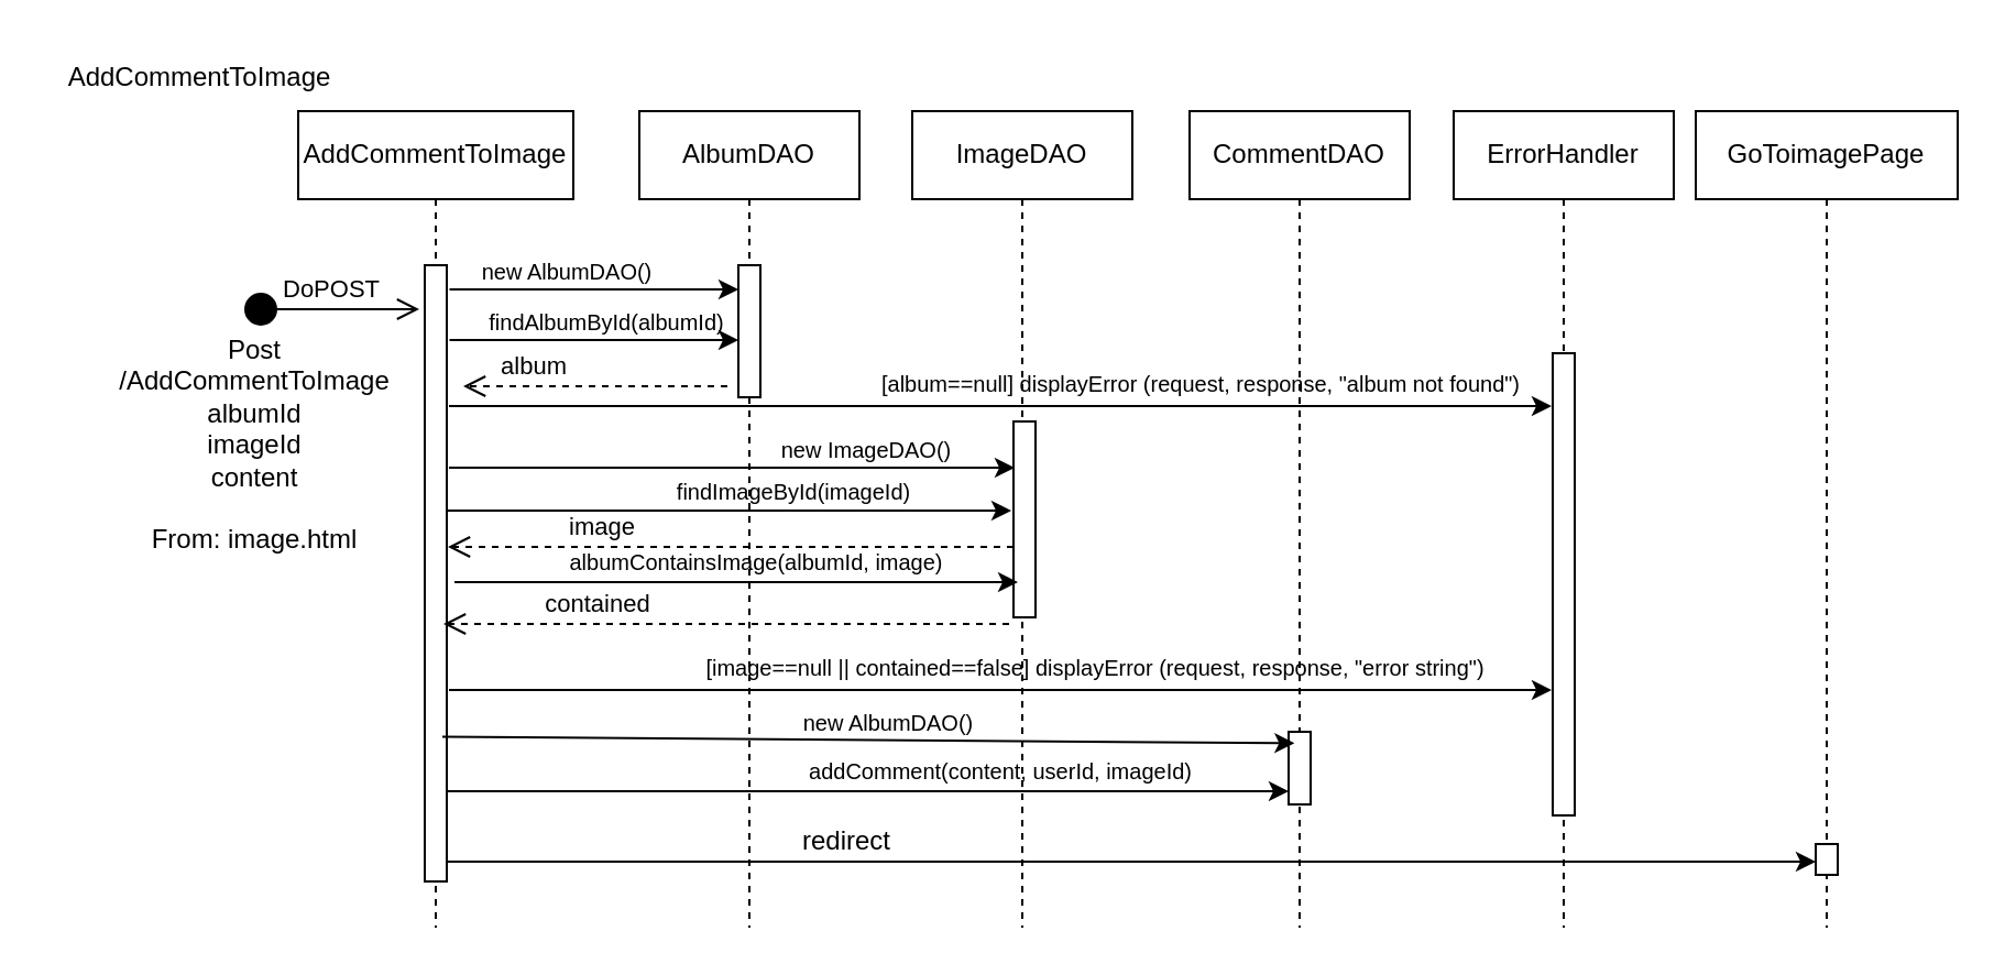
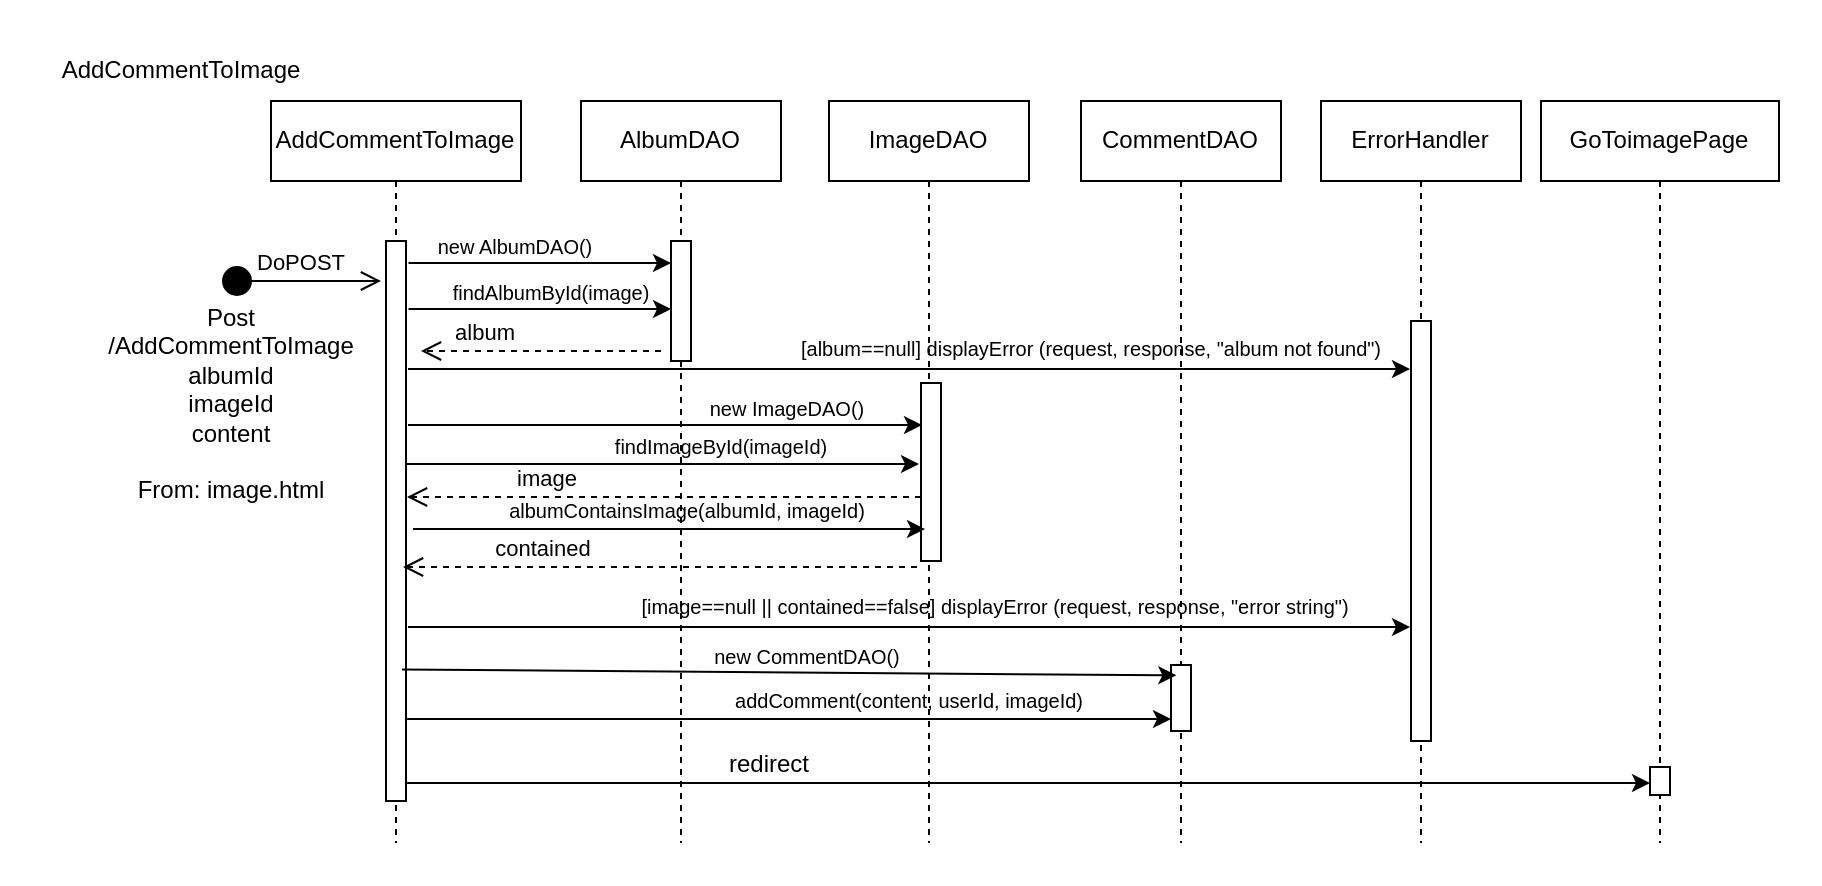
  <mxCell id="0" />
  <mxCell id="1" parent="0" />
  <mxCell id="2" value="AddCommentToImage" style="shape=umlLifeline;perimeter=lifelinePerimeter;whiteSpace=wrap;html=1;container=0;dropTarget=0;collapsible=0;recursiveResize=0;outlineConnect=0;portConstraint=eastwest;newEdgeStyle={&quot;edgeStyle&quot;:&quot;elbowEdgeStyle&quot;,&quot;elbow&quot;:&quot;vertical&quot;,&quot;curved&quot;:0,&quot;rounded&quot;:0};" parent="1" vertex="1"><mxGeometry x="135" y="50" width="125" height="371" as="geometry" /></mxCell>
  <mxCell id="3" value="" style="html=1;points=[];perimeter=orthogonalPerimeter;outlineConnect=0;targetShapes=umlLifeline;portConstraint=eastwest;newEdgeStyle={&quot;edgeStyle&quot;:&quot;elbowEdgeStyle&quot;,&quot;elbow&quot;:&quot;vertical&quot;,&quot;curved&quot;:0,&quot;rounded&quot;:0};" parent="2" vertex="1"><mxGeometry x="57.5" y="70" width="10" height="280" as="geometry" /></mxCell>
  <mxCell id="4" value="CommentDAO" style="shape=umlLifeline;perimeter=lifelinePerimeter;whiteSpace=wrap;html=1;container=0;dropTarget=0;collapsible=0;recursiveResize=0;outlineConnect=0;portConstraint=eastwest;newEdgeStyle={&quot;edgeStyle&quot;:&quot;elbowEdgeStyle&quot;,&quot;elbow&quot;:&quot;vertical&quot;,&quot;curved&quot;:0,&quot;rounded&quot;:0};" parent="1" vertex="1"><mxGeometry x="540" y="50" width="100" height="371" as="geometry" /></mxCell>
  <mxCell id="5" value="" style="html=1;points=[];perimeter=orthogonalPerimeter;outlineConnect=0;targetShapes=umlLifeline;portConstraint=eastwest;newEdgeStyle={&quot;edgeStyle&quot;:&quot;elbowEdgeStyle&quot;,&quot;elbow&quot;:&quot;vertical&quot;,&quot;curved&quot;:0,&quot;rounded&quot;:0};" parent="4" vertex="1"><mxGeometry x="45" y="282" width="10" height="33" as="geometry" /></mxCell>
  <mxCell id="6" value="DoPOST" style="html=1;verticalAlign=bottom;startArrow=circle;startFill=1;endArrow=open;startSize=6;endSize=8;curved=0;rounded=0;" parent="1" edge="1"><mxGeometry width="80" relative="1" as="geometry"><mxPoint x="110" y="140" as="sourcePoint" /><mxPoint x="190" y="140" as="targetPoint" /></mxGeometry></mxCell>
  <mxCell id="7" value="" style="endArrow=classic;html=1;rounded=0;exitX=1.02;exitY=0.085;exitDx=0;exitDy=0;exitPerimeter=0;entryX=0.267;entryY=0.157;entryDx=0;entryDy=0;entryPerimeter=0;" parent="1" target="5" edge="1"><mxGeometry width="50" height="50" relative="1" as="geometry"><mxPoint x="200.5" y="334.22" as="sourcePoint" /><mxPoint x="567.5" y="334.17" as="targetPoint" /></mxGeometry></mxCell>
  <mxCell id="8" value="GoToimagePage" style="shape=umlLifeline;perimeter=lifelinePerimeter;whiteSpace=wrap;html=1;container=0;dropTarget=0;collapsible=0;recursiveResize=0;outlineConnect=0;portConstraint=eastwest;newEdgeStyle={&quot;edgeStyle&quot;:&quot;elbowEdgeStyle&quot;,&quot;elbow&quot;:&quot;vertical&quot;,&quot;curved&quot;:0,&quot;rounded&quot;:0};" parent="1" vertex="1"><mxGeometry x="770" y="50" width="119" height="371" as="geometry" /></mxCell>
  <mxCell id="9" value="" style="html=1;points=[];perimeter=orthogonalPerimeter;outlineConnect=0;targetShapes=umlLifeline;portConstraint=eastwest;newEdgeStyle={&quot;edgeStyle&quot;:&quot;elbowEdgeStyle&quot;,&quot;elbow&quot;:&quot;vertical&quot;,&quot;curved&quot;:0,&quot;rounded&quot;:0};" parent="8" vertex="1"><mxGeometry x="54.5" y="333" width="10" height="14" as="geometry" /></mxCell>
  <mxCell id="10" value="AddCommentToImage" style="text;html=1;align=center;verticalAlign=middle;resizable=0;points=[];autosize=1;strokeColor=none;fillColor=none;" parent="1" vertex="1"><mxGeometry x="20" y="20" width="140" height="30" as="geometry" /></mxCell>
  <mxCell id="11" value="Post&lt;div&gt;/AddCommentToImage&lt;/div&gt;&lt;div&gt;albumId&lt;/div&gt;&lt;div&gt;imageId&lt;/div&gt;&lt;div&gt;content&lt;/div&gt;&lt;div&gt;&lt;br&gt;&lt;/div&gt;&lt;div&gt;From: image.html&lt;/div&gt;&lt;div&gt;&lt;br&gt;&lt;/div&gt;" style="text;html=1;align=center;verticalAlign=middle;resizable=0;points=[];autosize=1;strokeColor=none;fillColor=none;" parent="1" vertex="1"><mxGeometry x="40" y="144" width="150" height="130" as="geometry" /></mxCell>
- <mxCell id="12" value="&lt;font style=&quot;font-size: 10px;&quot;&gt;new AlbumDAO()&lt;/font&gt;" style="text;html=1;align=center;verticalAlign=middle;resizable=0;points=[];autosize=1;strokeColor=none;fillColor=none;" parent="1" vertex="1"><mxGeometry x="343" y="313" width="120" height="30" as="geometry" /></mxCell>
+ <mxCell id="12" value="&lt;font style=&quot;font-size: 10px;&quot;&gt;new CommentDAO()&lt;/font&gt;" style="text;html=1;align=center;verticalAlign=middle;resizable=0;points=[];autosize=1;strokeColor=none;fillColor=none;" parent="1" vertex="1"><mxGeometry x="343" y="313" width="120" height="30" as="geometry" /></mxCell>
  <mxCell id="13" value="" style="endArrow=classic;html=1;rounded=0;exitX=1.02;exitY=0.085;exitDx=0;exitDy=0;exitPerimeter=0;" parent="1" edge="1" target="5"><mxGeometry width="50" height="50" relative="1" as="geometry"><mxPoint x="202" y="359" as="sourcePoint" /><mxPoint x="590" y="359" as="targetPoint" /></mxGeometry></mxCell>
  <mxCell id="14" value="&lt;font style=&quot;font-size: 10px;&quot;&gt;addComment(content,&amp;nbsp;&lt;/font&gt;&lt;span style=&quot;font-size: 10px; background-color: initial;&quot;&gt;userId, imageId)&lt;/span&gt;" style="text;html=1;align=center;verticalAlign=middle;resizable=0;points=[];autosize=1;strokeColor=none;fillColor=none;" parent="1" vertex="1"><mxGeometry x="354" y="335" width="200" height="30" as="geometry" /></mxCell>
  <mxCell id="15" value="" style="endArrow=classic;html=1;rounded=0;" parent="1" edge="1"><mxGeometry width="50" height="50" relative="1" as="geometry"><mxPoint x="202.5" y="391" as="sourcePoint" /><mxPoint x="824.5" y="391" as="targetPoint" /></mxGeometry></mxCell>
  <mxCell id="16" value="redirect" style="text;html=1;align=center;verticalAlign=middle;resizable=0;points=[];autosize=1;strokeColor=none;fillColor=none;" parent="1" vertex="1"><mxGeometry x="354" y="367" width="60" height="30" as="geometry" /></mxCell>
  <mxCell id="17" value="ImageDAO" style="shape=umlLifeline;perimeter=lifelinePerimeter;whiteSpace=wrap;html=1;container=0;dropTarget=0;collapsible=0;recursiveResize=0;outlineConnect=0;portConstraint=eastwest;newEdgeStyle={&quot;edgeStyle&quot;:&quot;elbowEdgeStyle&quot;,&quot;elbow&quot;:&quot;vertical&quot;,&quot;curved&quot;:0,&quot;rounded&quot;:0};" vertex="1" parent="1"><mxGeometry x="414" y="50" width="100" height="371" as="geometry" /></mxCell>
  <mxCell id="18" value="" style="html=1;points=[];perimeter=orthogonalPerimeter;outlineConnect=0;targetShapes=umlLifeline;portConstraint=eastwest;newEdgeStyle={&quot;edgeStyle&quot;:&quot;elbowEdgeStyle&quot;,&quot;elbow&quot;:&quot;vertical&quot;,&quot;curved&quot;:0,&quot;rounded&quot;:0};" vertex="1" parent="17"><mxGeometry x="46" y="141" width="10" height="89" as="geometry" /></mxCell>
  <mxCell id="19" value="AlbumDAO" style="shape=umlLifeline;perimeter=lifelinePerimeter;whiteSpace=wrap;html=1;container=0;dropTarget=0;collapsible=0;recursiveResize=0;outlineConnect=0;portConstraint=eastwest;newEdgeStyle={&quot;edgeStyle&quot;:&quot;elbowEdgeStyle&quot;,&quot;elbow&quot;:&quot;vertical&quot;,&quot;curved&quot;:0,&quot;rounded&quot;:0};" vertex="1" parent="1"><mxGeometry x="290" y="50" width="100" height="371" as="geometry" /></mxCell>
  <mxCell id="20" value="" style="html=1;points=[];perimeter=orthogonalPerimeter;outlineConnect=0;targetShapes=umlLifeline;portConstraint=eastwest;newEdgeStyle={&quot;edgeStyle&quot;:&quot;elbowEdgeStyle&quot;,&quot;elbow&quot;:&quot;vertical&quot;,&quot;curved&quot;:0,&quot;rounded&quot;:0};" vertex="1" parent="19"><mxGeometry x="45" y="70" width="10" height="60" as="geometry" /></mxCell>
  <mxCell id="21" value="" style="endArrow=classic;html=1;rounded=0;exitX=1.02;exitY=0.085;exitDx=0;exitDy=0;exitPerimeter=0;" edge="1" parent="1"><mxGeometry width="50" height="50" relative="1" as="geometry"><mxPoint x="203.5" y="212" as="sourcePoint" /><mxPoint x="460.5" y="212" as="targetPoint" /></mxGeometry></mxCell>
  <mxCell id="22" value="&lt;font style=&quot;font-size: 10px;&quot;&gt;new ImageDAO()&lt;/font&gt;" style="text;html=1;align=center;verticalAlign=middle;resizable=0;points=[];autosize=1;strokeColor=none;fillColor=none;" vertex="1" parent="1"><mxGeometry x="343" y="189" width="100" height="30" as="geometry" /></mxCell>
  <mxCell id="23" value="" style="endArrow=classic;html=1;rounded=0;exitX=1.02;exitY=0.085;exitDx=0;exitDy=0;exitPerimeter=0;" edge="1" parent="1"><mxGeometry width="50" height="50" relative="1" as="geometry"><mxPoint x="203" y="231.5" as="sourcePoint" /><mxPoint x="459" y="231.5" as="targetPoint" /></mxGeometry></mxCell>
  <mxCell id="24" value="&lt;span style=&quot;font-size: 10px;&quot;&gt;findImageById(imageId)&lt;/span&gt;" style="text;html=1;align=center;verticalAlign=middle;resizable=0;points=[];autosize=1;strokeColor=none;fillColor=none;" vertex="1" parent="1"><mxGeometry x="295" y="207.5" width="130" height="30" as="geometry" /></mxCell>
  <mxCell id="25" value="" style="endArrow=classic;html=1;rounded=0;exitX=1.02;exitY=0.085;exitDx=0;exitDy=0;exitPerimeter=0;" edge="1" parent="1" target="20"><mxGeometry width="50" height="50" relative="1" as="geometry"><mxPoint x="203.75" y="131" as="sourcePoint" /><mxPoint x="330" y="131" as="targetPoint" /></mxGeometry></mxCell>
  <mxCell id="26" value="" style="endArrow=classic;html=1;rounded=0;exitX=1.02;exitY=0.085;exitDx=0;exitDy=0;exitPerimeter=0;" edge="1" parent="1" target="20"><mxGeometry width="50" height="50" relative="1" as="geometry"><mxPoint x="203.75" y="154" as="sourcePoint" /><mxPoint x="582.75" y="154" as="targetPoint" /></mxGeometry></mxCell>
  <mxCell id="27" value="&lt;font style=&quot;font-size: 10px;&quot;&gt;new Album&lt;span style=&quot;color: rgba(0, 0, 0, 0); font-family: monospace; font-size: 0px; text-align: start;&quot;&gt;%3CmxGraphModel%3E%3Croot%3E%3CmxCell%20id%3D%220%22%2F%3E%3CmxCell%20id%3D%221%22%20parent%3D%220%22%2F%3E%3CmxCell%20id%3D%222%22%20value%3D%22%26lt%3Bfont%20style%3D%26quot%3Bfont-size%3A%2010px%3B%26quot%3B%26gt%3Bnew%20ImageDAO()%26lt%3B%2Ffont%26gt%3B%22%20style%3D%22text%3Bhtml%3D1%3Balign%3Dcenter%3BverticalAlign%3Dmiddle%3Bresizable%3D0%3Bpoints%3D%5B%5D%3Bautosize%3D1%3BstrokeColor%3Dnone%3BfillColor%3Dnone%3B%22%20vertex%3D%221%22%20parent%3D%221%22%3E%3CmxGeometry%20x%3D%22333%22%20y%3D%22218.5%22%20width%3D%22100%22%20height%3D%2230%22%20as%3D%22geometry%22%2F%3E%3C%2FmxCell%3E%3C%2Froot%3E%3C%2FmxGraphModel%3E&lt;/span&gt;&lt;span style=&quot;color: rgba(0, 0, 0, 0); font-family: monospace; font-size: 0px; text-align: start;&quot;&gt;%3CmxGraphModel%3E%3Croot%3E%3CmxCell%20id%3D%220%22%2F%3E%3CmxCell%20id%3D%221%22%20parent%3D%220%22%2F%3E%3CmxCell%20id%3D%222%22%20value%3D%22%26lt%3Bfont%20style%3D%26quot%3Bfont-size%3A%2010px%3B%26quot%3B%26gt%3Bnew%20ImageDAO()%26lt%3B%2Ffont%26gt%3B%22%20style%3D%22text%3Bhtml%3D1%3Balign%3Dcenter%3BverticalAlign%3Dmiddle%3Bresizable%3D0%3Bpoints%3D%5B%5D%3Bautosize%3D1%3BstrokeColor%3Dnone%3BfillColor%3Dnone%3B%22%20vertex%3D%221%22%20parent%3D%221%22%3E%3CmxGeometry%20x%3D%22333%22%20y%3D%22218.5%22%20width%3D%22100%22%20height%3D%2230%22%20as%3D%22geometry%22%2F%3E%3C%2FmxCell%3E%3C%2Froot%3E%3C%2FmxGraphModel%3E&lt;/span&gt;&lt;span style=&quot;color: rgba(0, 0, 0, 0); font-family: monospace; font-size: 0px; text-align: start;&quot;&gt;%3CmxGraphModel%3E%3Croot%3E%3CmxCell%20id%3D%220%22%2F%3E%3CmxCell%20id%3D%221%22%20parent%3D%220%22%2F%3E%3CmxCell%20id%3D%222%22%20value%3D%22%26lt%3Bfont%20style%3D%26quot%3Bfont-size%3A%2010px%3B%26quot%3B%26gt%3Bnew%20ImageDAO()%26lt%3B%2Ffont%26gt%3B%22%20style%3D%22text%3Bhtml%3D1%3Balign%3Dcenter%3BverticalAlign%3Dmiddle%3Bresizable%3D0%3Bpoints%3D%5B%5D%3Bautosize%3D1%3BstrokeColor%3Dnone%3BfillColor%3Dnone%3B%22%20vertex%3D%221%22%20parent%3D%221%22%3E%3CmxGeometry%20x%3D%22333%22%20y%3D%22218.5%22%20width%3D%22100%22%20height%3D%2230%22%20as%3D%22geometry%22%2F%3E%3C%2FmxCell%3E%3C%2Froot%3E%3C%2FmxGraphModel%3E&lt;/span&gt;DAO()&lt;/font&gt;" style="text;html=1;align=center;verticalAlign=middle;resizable=0;points=[];autosize=1;strokeColor=none;fillColor=none;" vertex="1" parent="1"><mxGeometry x="207" y="108" width="100" height="30" as="geometry" /></mxCell>
- <mxCell id="28" value="&lt;span style=&quot;font-size: 10px;&quot;&gt;findAlbumById(albumId)&lt;/span&gt;" style="text;html=1;align=center;verticalAlign=middle;resizable=0;points=[];autosize=1;strokeColor=none;fillColor=none;" vertex="1" parent="1"><mxGeometry x="210" y="131" width="130" height="30" as="geometry" /></mxCell>
+ <mxCell id="28" value="&lt;span style=&quot;font-size: 10px;&quot;&gt;findAlbumById(image)&lt;/span&gt;" style="text;html=1;align=center;verticalAlign=middle;resizable=0;points=[];autosize=1;strokeColor=none;fillColor=none;" vertex="1" parent="1"><mxGeometry x="210" y="131" width="130" height="30" as="geometry" /></mxCell>
  <mxCell id="29" value="album" style="html=1;verticalAlign=bottom;endArrow=open;dashed=1;endSize=8;edgeStyle=elbowEdgeStyle;elbow=vertical;curved=0;rounded=0;" edge="1" parent="1"><mxGeometry x="0.459" relative="1" as="geometry"><mxPoint x="210" y="175.333" as="targetPoint" /><Array as="points" /><mxPoint x="330" y="175" as="sourcePoint" /><mxPoint as="offset" /></mxGeometry></mxCell>
  <mxCell id="30" value="ErrorHandler" style="shape=umlLifeline;perimeter=lifelinePerimeter;whiteSpace=wrap;html=1;container=0;dropTarget=0;collapsible=0;recursiveResize=0;outlineConnect=0;portConstraint=eastwest;newEdgeStyle={&quot;edgeStyle&quot;:&quot;elbowEdgeStyle&quot;,&quot;elbow&quot;:&quot;vertical&quot;,&quot;curved&quot;:0,&quot;rounded&quot;:0};" vertex="1" parent="1"><mxGeometry x="660" y="50" width="100" height="371" as="geometry" /></mxCell>
  <mxCell id="31" value="" style="html=1;points=[];perimeter=orthogonalPerimeter;outlineConnect=0;targetShapes=umlLifeline;portConstraint=eastwest;newEdgeStyle={&quot;edgeStyle&quot;:&quot;elbowEdgeStyle&quot;,&quot;elbow&quot;:&quot;vertical&quot;,&quot;curved&quot;:0,&quot;rounded&quot;:0};" vertex="1" parent="30"><mxGeometry x="45" y="110" width="10" height="210" as="geometry" /></mxCell>
  <mxCell id="32" value="image" style="html=1;verticalAlign=bottom;endArrow=open;dashed=1;endSize=8;edgeStyle=elbowEdgeStyle;elbow=vertical;curved=0;rounded=0;" edge="1" parent="1"><mxGeometry x="0.459" relative="1" as="geometry"><mxPoint x="203" y="248" as="targetPoint" /><Array as="points" /><mxPoint x="460" y="248" as="sourcePoint" /><mxPoint as="offset" /></mxGeometry></mxCell>
  <mxCell id="33" value="" style="endArrow=classic;html=1;rounded=0;exitX=1.02;exitY=0.085;exitDx=0;exitDy=0;exitPerimeter=0;" edge="1" parent="1"><mxGeometry width="50" height="50" relative="1" as="geometry"><mxPoint x="206" y="264" as="sourcePoint" /><mxPoint x="462" y="264" as="targetPoint" /></mxGeometry></mxCell>
- <mxCell id="34" value="&lt;span style=&quot;font-size: 10px;&quot;&gt;albumContainsImage(albumId, image)&lt;/span&gt;" style="text;html=1;align=center;verticalAlign=middle;resizable=0;points=[];autosize=1;strokeColor=none;fillColor=none;" vertex="1" parent="1"><mxGeometry x="243" y="240" width="200" height="30" as="geometry" /></mxCell>
+ <mxCell id="34" value="&lt;span style=&quot;font-size: 10px;&quot;&gt;albumContainsImage(albumId, imageId)&lt;/span&gt;" style="text;html=1;align=center;verticalAlign=middle;resizable=0;points=[];autosize=1;strokeColor=none;fillColor=none;" vertex="1" parent="1"><mxGeometry x="243" y="240" width="200" height="30" as="geometry" /></mxCell>
  <mxCell id="35" value="contained" style="html=1;verticalAlign=bottom;endArrow=open;dashed=1;endSize=8;edgeStyle=elbowEdgeStyle;elbow=vertical;curved=0;rounded=0;" edge="1" parent="1"><mxGeometry x="0.459" relative="1" as="geometry"><mxPoint x="201" y="283" as="targetPoint" /><Array as="points" /><mxPoint x="458" y="283" as="sourcePoint" /><mxPoint as="offset" /></mxGeometry></mxCell>
  <mxCell id="36" value="" style="endArrow=classic;html=1;rounded=0;" edge="1" parent="1"><mxGeometry width="50" height="50" relative="1" as="geometry"><mxPoint x="203.5" y="184" as="sourcePoint" /><mxPoint x="704.5" y="184" as="targetPoint" /></mxGeometry></mxCell>
  <mxCell id="37" value="" style="endArrow=classic;html=1;rounded=0;" edge="1" parent="1"><mxGeometry width="50" height="50" relative="1" as="geometry"><mxPoint x="203.5" y="313" as="sourcePoint" /><mxPoint x="704.5" y="313" as="targetPoint" /></mxGeometry></mxCell>
  <mxCell id="38" value="&lt;span style=&quot;font-size: 10px;&quot;&gt;[album==null] displayError (request, response, &quot;album not found&quot;)&lt;/span&gt;" style="text;html=1;align=center;verticalAlign=middle;resizable=0;points=[];autosize=1;strokeColor=none;fillColor=none;" vertex="1" parent="1"><mxGeometry x="390" y="159" width="310" height="30" as="geometry" /></mxCell>
  <mxCell id="39" value="&lt;span style=&quot;font-size: 10px;&quot;&gt;[image==null || contained==false] displayError (request, response, &quot;error string&quot;)&lt;/span&gt;" style="text;html=1;align=center;verticalAlign=middle;resizable=0;points=[];autosize=1;strokeColor=none;fillColor=none;" vertex="1" parent="1"><mxGeometry x="307" y="288" width="380" height="30" as="geometry" /></mxCell>
